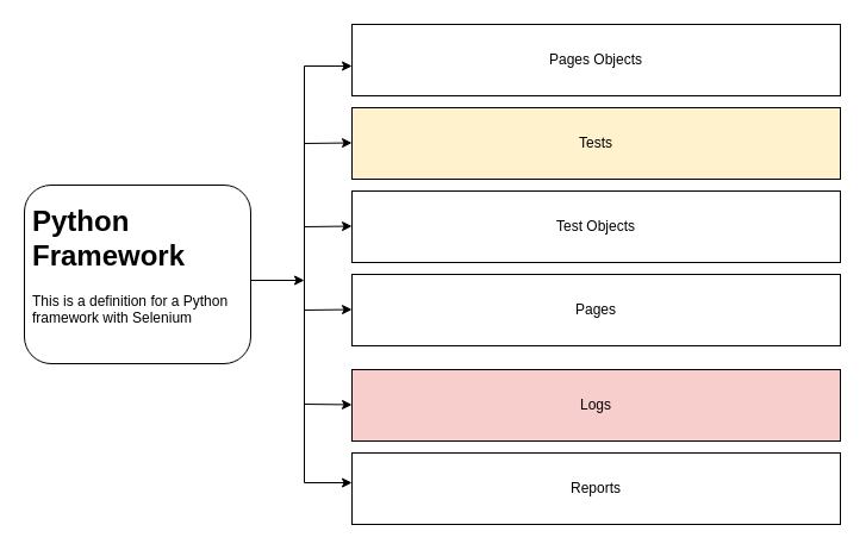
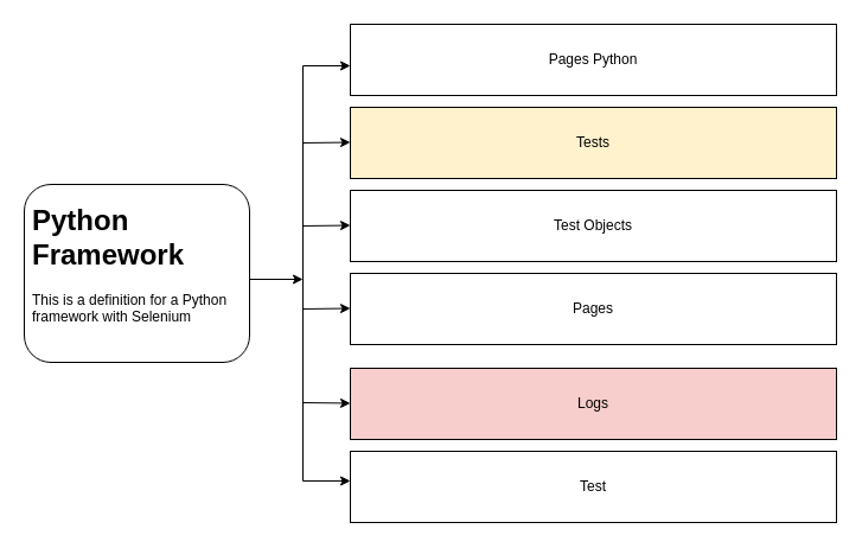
  <mxCell id="0" />
  <mxCell id="1" parent="0" />
  <mxCell id="2" value="" style="rounded=1;whiteSpace=wrap;html=1;gradientColor=none;shadow=0;movable=1;resizable=1;rotatable=1;deletable=1;editable=1;locked=0;connectable=1;" vertex="1" parent="1"><mxGeometry x="20" y="155" width="190" height="150" as="geometry" /></mxCell>
  <mxCell id="3" value="&lt;h1 style=&quot;margin-top: 0px;&quot;&gt;Python Framework&lt;/h1&gt;&lt;p&gt;This is a definition for a Python framework with Selenium&lt;/p&gt;" style="text;html=1;whiteSpace=wrap;overflow=hidden;rounded=0;movable=1;resizable=1;rotatable=1;deletable=1;editable=1;locked=0;connectable=1;" vertex="1" parent="1"><mxGeometry x="25" y="165" width="170" height="120" as="geometry" /></mxCell>
- <mxCell id="4" value="Pages Objects" style="rounded=0;whiteSpace=wrap;html=1;movable=1;resizable=1;rotatable=1;deletable=1;editable=1;locked=0;connectable=1;" vertex="1" parent="1"><mxGeometry x="295" y="20" width="410" height="60" as="geometry" /></mxCell>
+ <mxCell id="4" value="Pages Python" style="rounded=0;whiteSpace=wrap;html=1;movable=1;resizable=1;rotatable=1;deletable=1;editable=1;locked=0;connectable=1;" vertex="1" parent="1"><mxGeometry x="295" y="20" width="410" height="60" as="geometry" /></mxCell>
  <mxCell id="5" value="Tests" style="rounded=0;whiteSpace=wrap;html=1;movable=1;resizable=1;rotatable=1;deletable=1;editable=1;locked=0;connectable=1;fillColor=#fff2cc;" vertex="1" parent="1"><mxGeometry x="295" y="90" width="410" height="60" as="geometry" /></mxCell>
  <mxCell id="6" value="Test Objects" style="rounded=0;whiteSpace=wrap;html=1;movable=1;resizable=1;rotatable=1;deletable=1;editable=1;locked=0;connectable=1;" vertex="1" parent="1"><mxGeometry x="295" y="160" width="410" height="60" as="geometry" /></mxCell>
  <mxCell id="7" value="Pages" style="rounded=0;whiteSpace=wrap;html=1;movable=1;resizable=1;rotatable=1;deletable=1;editable=1;locked=0;connectable=1;" vertex="1" parent="1"><mxGeometry x="295" y="230" width="410" height="60" as="geometry" /></mxCell>
  <mxCell id="8" value="Logs" style="rounded=0;whiteSpace=wrap;html=1;movable=1;resizable=1;rotatable=1;deletable=1;editable=1;locked=0;connectable=1;fillColor=#f8cecc;" vertex="1" parent="1"><mxGeometry x="295" y="310" width="410" height="60" as="geometry" /></mxCell>
- <mxCell id="9" value="Reports" style="rounded=0;whiteSpace=wrap;html=1;movable=1;resizable=1;rotatable=1;deletable=1;editable=1;locked=0;connectable=1;" vertex="1" parent="1"><mxGeometry x="295" y="380" width="410" height="60" as="geometry" /></mxCell>
+ <mxCell id="9" value="Test" style="rounded=0;whiteSpace=wrap;html=1;movable=1;resizable=1;rotatable=1;deletable=1;editable=1;locked=0;connectable=1;" vertex="1" parent="1"><mxGeometry x="295" y="380" width="410" height="60" as="geometry" /></mxCell>
  <mxCell id="10" value="" style="endArrow=none;html=1;rounded=0;movable=1;resizable=1;rotatable=1;deletable=1;editable=1;locked=0;connectable=1;" edge="1" parent="1"><mxGeometry width="50" height="50" relative="1" as="geometry"><mxPoint x="255" y="55" as="sourcePoint" /><mxPoint x="255" y="405" as="targetPoint" /></mxGeometry></mxCell>
  <mxCell id="11" value="" style="endArrow=classic;html=1;rounded=0;movable=1;resizable=1;rotatable=1;deletable=1;editable=1;locked=0;connectable=1;" edge="1" parent="1"><mxGeometry width="50" height="50" relative="1" as="geometry"><mxPoint x="210" y="235" as="sourcePoint" /><mxPoint x="255" y="235" as="targetPoint" /></mxGeometry></mxCell>
  <mxCell id="12" value="" style="endArrow=classic;html=1;rounded=0;movable=1;resizable=1;rotatable=1;deletable=1;editable=1;locked=0;connectable=1;" edge="1" parent="1"><mxGeometry width="50" height="50" relative="1" as="geometry"><mxPoint x="255" y="55" as="sourcePoint" /><mxPoint x="295" y="55" as="targetPoint" /></mxGeometry></mxCell>
  <mxCell id="13" value="" style="endArrow=classic;html=1;rounded=0;movable=1;resizable=1;rotatable=1;deletable=1;editable=1;locked=0;connectable=1;" edge="1" parent="1"><mxGeometry width="50" height="50" relative="1" as="geometry"><mxPoint x="255" y="120" as="sourcePoint" /><mxPoint x="295" y="119.5" as="targetPoint" /></mxGeometry></mxCell>
  <mxCell id="14" value="" style="endArrow=classic;html=1;rounded=0;movable=1;resizable=1;rotatable=1;deletable=1;editable=1;locked=0;connectable=1;" edge="1" parent="1"><mxGeometry width="50" height="50" relative="1" as="geometry"><mxPoint x="255" y="190" as="sourcePoint" /><mxPoint x="295" y="189.5" as="targetPoint" /></mxGeometry></mxCell>
  <mxCell id="15" value="" style="endArrow=classic;html=1;rounded=0;movable=1;resizable=1;rotatable=1;deletable=1;editable=1;locked=0;connectable=1;" edge="1" parent="1"><mxGeometry width="50" height="50" relative="1" as="geometry"><mxPoint x="255" y="260" as="sourcePoint" /><mxPoint x="295" y="259.5" as="targetPoint" /></mxGeometry></mxCell>
  <mxCell id="16" value="" style="endArrow=classic;html=1;rounded=0;movable=1;resizable=1;rotatable=1;deletable=1;editable=1;locked=0;connectable=1;" edge="1" parent="1"><mxGeometry width="50" height="50" relative="1" as="geometry"><mxPoint x="255" y="339" as="sourcePoint" /><mxPoint x="295" y="339.5" as="targetPoint" /></mxGeometry></mxCell>
  <mxCell id="17" value="" style="endArrow=classic;html=1;rounded=0;movable=1;resizable=1;rotatable=1;deletable=1;editable=1;locked=0;connectable=1;" edge="1" parent="1"><mxGeometry width="50" height="50" relative="1" as="geometry"><mxPoint x="255" y="405" as="sourcePoint" /><mxPoint x="295" y="405" as="targetPoint" /></mxGeometry></mxCell>
